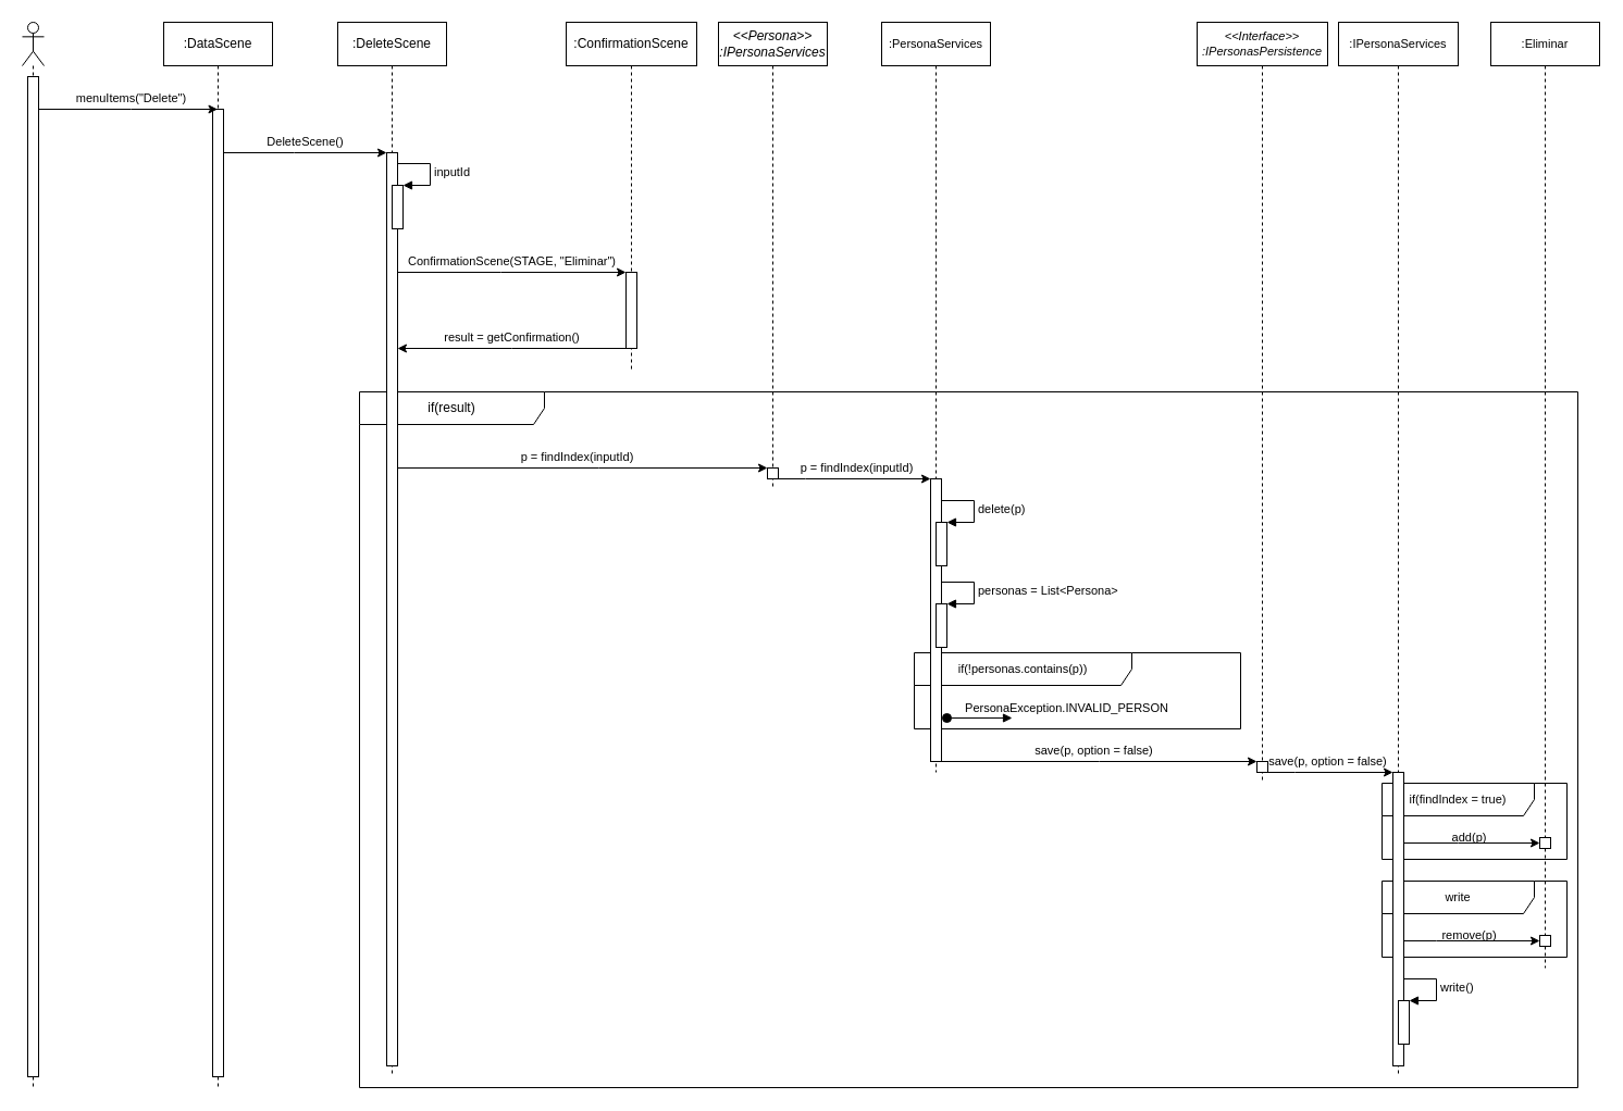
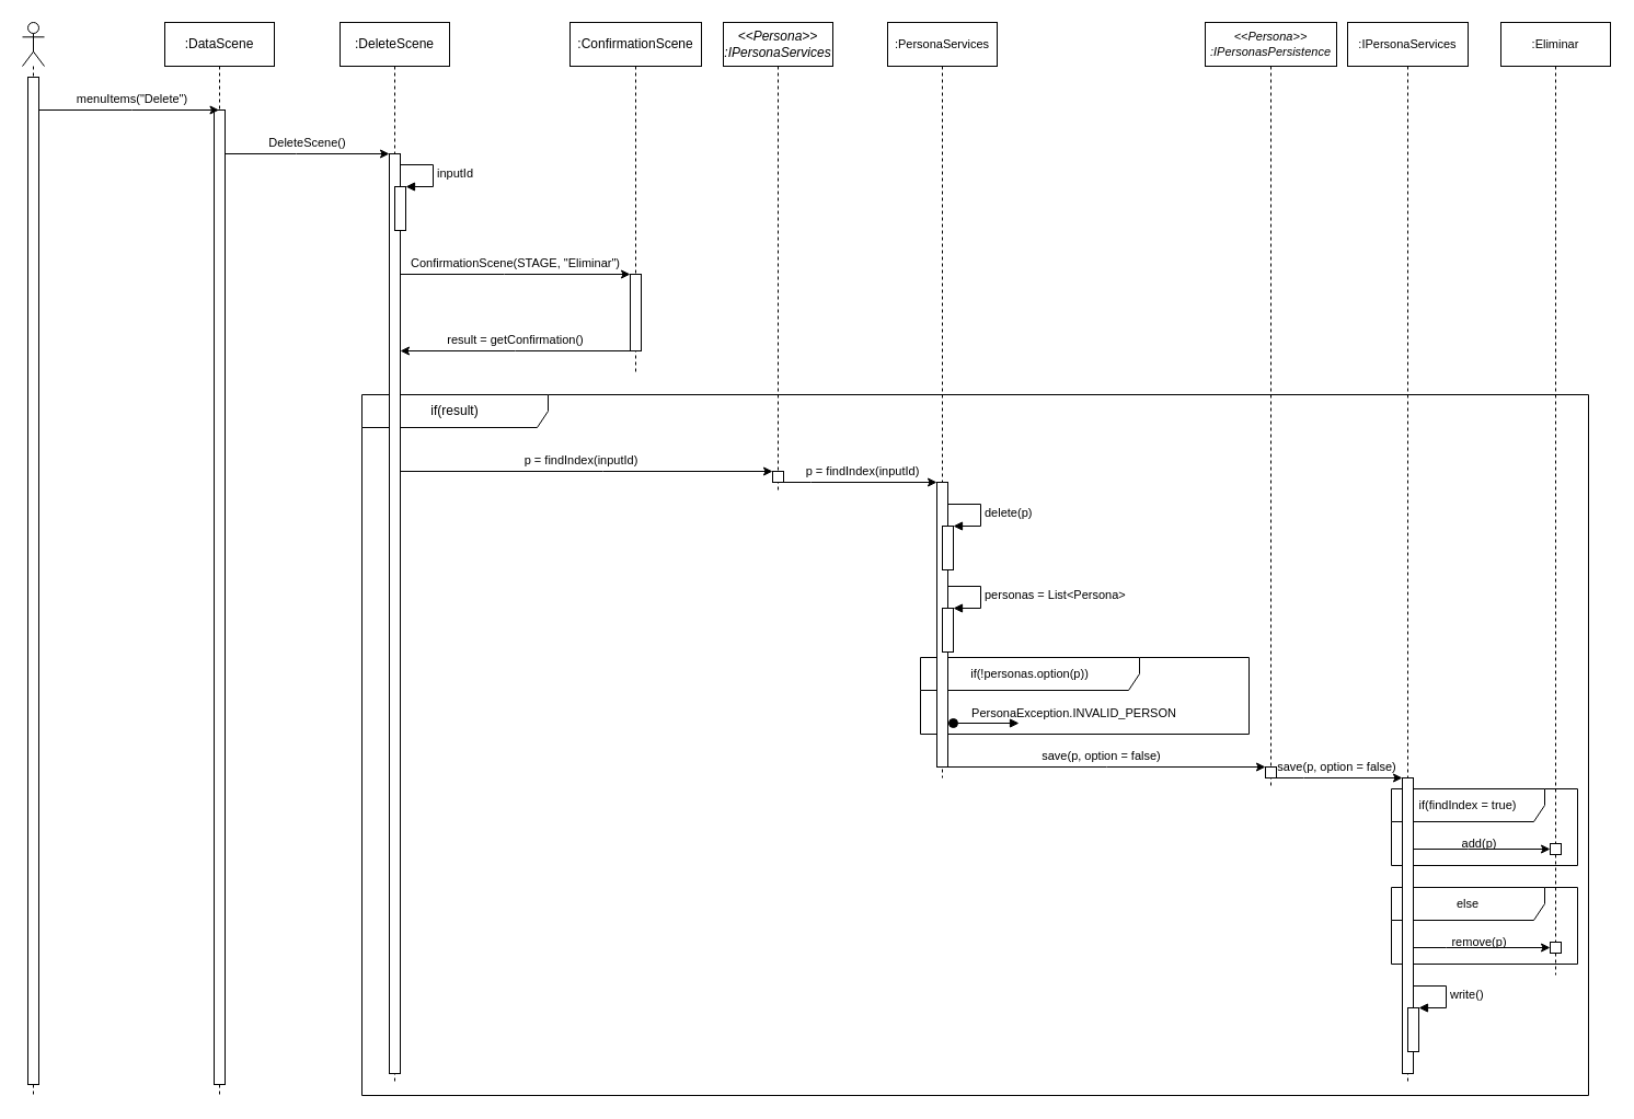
  <mxCell id="0" />
  <mxCell id="1" parent="0" />
  <mxCell id="2" value="if(result)" style="shape=umlFrame;whiteSpace=wrap;html=1;width=170;height=30;" parent="1" vertex="1"><mxGeometry x="330" y="360" width="1120" height="640" as="geometry" /></mxCell>
- <mxCell id="3" value="write" style="shape=umlFrame;whiteSpace=wrap;html=1;fontSize=11;width=140;height=30;" vertex="1" parent="1"><mxGeometry x="1270" y="810" width="170" height="70" as="geometry" /></mxCell>
+ <mxCell id="3" value="else" style="shape=umlFrame;whiteSpace=wrap;html=1;fontSize=11;width=140;height=30;" vertex="1" parent="1"><mxGeometry x="1270" y="810" width="170" height="70" as="geometry" /></mxCell>
  <mxCell id="4" value="if(findIndex = true)" style="shape=umlFrame;whiteSpace=wrap;html=1;fontSize=11;width=140;height=30;" vertex="1" parent="1"><mxGeometry x="1270" y="720" width="170" height="70" as="geometry" /></mxCell>
- <mxCell id="5" value="if(!personas.contains(p))" style="shape=umlFrame;whiteSpace=wrap;html=1;fontSize=11;width=200;height=30;" parent="1" vertex="1"><mxGeometry x="840" y="600" width="300" height="70" as="geometry" /></mxCell>
+ <mxCell id="5" value="if(!personas.option(p))" style="shape=umlFrame;whiteSpace=wrap;html=1;fontSize=11;width=200;height=30;" parent="1" vertex="1"><mxGeometry x="840" y="600" width="300" height="70" as="geometry" /></mxCell>
  <mxCell id="6" value="" style="shape=umlLifeline;participant=umlActor;perimeter=lifelinePerimeter;whiteSpace=wrap;html=1;container=1;collapsible=0;recursiveResize=0;verticalAlign=top;spacingTop=36;outlineConnect=0;" parent="1" vertex="1"><mxGeometry x="20" y="20" width="20" height="980" as="geometry" /></mxCell>
  <mxCell id="7" value="" style="html=1;points=[];perimeter=orthogonalPerimeter;" parent="6" vertex="1"><mxGeometry x="5" y="50" width="10" height="920" as="geometry" /></mxCell>
  <mxCell id="8" value=":DataScene" style="shape=umlLifeline;perimeter=lifelinePerimeter;whiteSpace=wrap;html=1;container=1;collapsible=0;recursiveResize=0;outlineConnect=0;" parent="1" vertex="1"><mxGeometry x="150" y="20" width="100" height="980" as="geometry" /></mxCell>
  <mxCell id="9" value="" style="html=1;points=[];perimeter=orthogonalPerimeter;" parent="8" vertex="1"><mxGeometry x="45" y="80" width="10" height="890" as="geometry" /></mxCell>
  <mxCell id="10" value="menuItems(&quot;Delete&quot;)" style="edgeStyle=orthogonalEdgeStyle;rounded=0;orthogonalLoop=1;jettySize=auto;html=1;" parent="1" source="7" target="8" edge="1"><mxGeometry x="0.033" y="10" relative="1" as="geometry"><Array as="points"><mxPoint x="120" y="100" /><mxPoint x="120" y="100" /></Array><mxPoint as="offset" /></mxGeometry></mxCell>
  <mxCell id="11" value=":DeleteScene" style="shape=umlLifeline;perimeter=lifelinePerimeter;whiteSpace=wrap;html=1;container=1;collapsible=0;recursiveResize=0;outlineConnect=0;" parent="1" vertex="1"><mxGeometry x="310" y="20" width="100" height="970" as="geometry" /></mxCell>
  <mxCell id="12" value="" style="html=1;points=[];perimeter=orthogonalPerimeter;" parent="11" vertex="1"><mxGeometry x="45" y="120" width="10" height="840" as="geometry" /></mxCell>
  <mxCell id="13" value="" style="html=1;points=[];perimeter=orthogonalPerimeter;" parent="11" vertex="1"><mxGeometry x="50" y="150" width="10" height="40" as="geometry" /></mxCell>
  <mxCell id="14" value="inputId" style="edgeStyle=orthogonalEdgeStyle;html=1;align=left;spacingLeft=2;endArrow=block;rounded=0;entryX=1;entryY=0;" parent="11" target="13" edge="1"><mxGeometry relative="1" as="geometry"><mxPoint x="55" y="130" as="sourcePoint" /><Array as="points"><mxPoint x="85" y="130" /></Array></mxGeometry></mxCell>
  <mxCell id="15" value="DeleteScene()" style="edgeStyle=orthogonalEdgeStyle;rounded=0;orthogonalLoop=1;jettySize=auto;html=1;" parent="1" source="9" target="12" edge="1"><mxGeometry y="10" relative="1" as="geometry"><Array as="points"><mxPoint x="270" y="140" /><mxPoint x="270" y="140" /></Array><mxPoint as="offset" /></mxGeometry></mxCell>
  <mxCell id="16" value=":ConfirmationScene" style="shape=umlLifeline;perimeter=lifelinePerimeter;whiteSpace=wrap;html=1;container=1;collapsible=0;recursiveResize=0;outlineConnect=0;" parent="1" vertex="1"><mxGeometry x="520" y="20" width="120" height="320" as="geometry" /></mxCell>
  <mxCell id="17" value="" style="html=1;points=[];perimeter=orthogonalPerimeter;" parent="16" vertex="1"><mxGeometry x="55" y="230" width="10" height="70" as="geometry" /></mxCell>
  <mxCell id="18" value="ConfirmationScene(STAGE, &quot;Eliminar&quot;)" style="edgeStyle=orthogonalEdgeStyle;rounded=0;orthogonalLoop=1;jettySize=auto;html=1;" parent="1" source="12" target="17" edge="1"><mxGeometry y="10" relative="1" as="geometry"><Array as="points"><mxPoint x="460" y="250" /><mxPoint x="460" y="250" /></Array><mxPoint as="offset" /></mxGeometry></mxCell>
  <mxCell id="19" value="result = getConfirmation()" style="edgeStyle=orthogonalEdgeStyle;rounded=0;orthogonalLoop=1;jettySize=auto;html=1;" parent="1" source="17" target="12" edge="1"><mxGeometry y="-10" relative="1" as="geometry"><Array as="points"><mxPoint x="470" y="320" /><mxPoint x="470" y="320" /></Array><mxPoint as="offset" /></mxGeometry></mxCell>
  <mxCell id="20" value="&amp;lt;&amp;lt;Persona&amp;gt;&amp;gt;&lt;br&gt;:IPersonaServices" style="shape=umlLifeline;perimeter=lifelinePerimeter;whiteSpace=wrap;html=1;container=1;collapsible=0;recursiveResize=0;outlineConnect=0;fontStyle=2" parent="1" vertex="1"><mxGeometry x="660" y="20" width="100" height="430" as="geometry" /></mxCell>
  <mxCell id="21" value="" style="html=1;points=[];perimeter=orthogonalPerimeter;" parent="20" vertex="1"><mxGeometry x="45" y="410" width="10" height="10" as="geometry" /></mxCell>
  <mxCell id="22" value="p = findIndex(inputId)" style="edgeStyle=orthogonalEdgeStyle;rounded=0;orthogonalLoop=1;jettySize=auto;html=1;" parent="1" source="12" target="21" edge="1"><mxGeometry x="-0.029" y="10" relative="1" as="geometry"><Array as="points"><mxPoint x="550" y="430" /><mxPoint x="550" y="430" /></Array><mxPoint as="offset" /></mxGeometry></mxCell>
  <mxCell id="23" value=":PersonaServices" style="shape=umlLifeline;perimeter=lifelinePerimeter;whiteSpace=wrap;html=1;container=1;collapsible=0;recursiveResize=0;outlineConnect=0;fontSize=11;" parent="1" vertex="1"><mxGeometry x="810" y="20" width="100" height="690" as="geometry" /></mxCell>
  <mxCell id="24" value="" style="html=1;points=[];perimeter=orthogonalPerimeter;fontSize=11;" parent="23" vertex="1"><mxGeometry x="45" y="420" width="10" height="260" as="geometry" /></mxCell>
  <mxCell id="25" value="" style="html=1;points=[];perimeter=orthogonalPerimeter;fontSize=11;" parent="23" vertex="1"><mxGeometry x="50" y="460" width="10" height="40" as="geometry" /></mxCell>
  <mxCell id="26" value="delete(p)" style="edgeStyle=orthogonalEdgeStyle;html=1;align=left;spacingLeft=2;endArrow=block;rounded=0;entryX=1;entryY=0;labelBackgroundColor=none;fontSize=11;endSize=6;" parent="23" target="25" edge="1"><mxGeometry relative="1" as="geometry"><mxPoint x="55" y="440" as="sourcePoint" /><Array as="points"><mxPoint x="85" y="440" /></Array></mxGeometry></mxCell>
  <mxCell id="27" value="" style="html=1;points=[];perimeter=orthogonalPerimeter;fontSize=11;" parent="23" vertex="1"><mxGeometry x="50" y="535" width="10" height="40" as="geometry" /></mxCell>
  <mxCell id="28" value="personas = List&amp;lt;Persona&amp;gt;" style="edgeStyle=orthogonalEdgeStyle;html=1;align=left;spacingLeft=2;endArrow=block;rounded=0;entryX=1;entryY=0;labelBackgroundColor=none;fontSize=11;endSize=6;" parent="23" target="27" edge="1"><mxGeometry relative="1" as="geometry"><mxPoint x="55" y="515" as="sourcePoint" /><Array as="points"><mxPoint x="85" y="515" /></Array></mxGeometry></mxCell>
  <mxCell id="29" value="PersonaException.INVALID_PERSON" style="html=1;verticalAlign=bottom;startArrow=oval;startFill=1;endArrow=block;startSize=8;labelBackgroundColor=none;fontSize=11;" parent="23" edge="1"><mxGeometry x="1" y="50" width="60" relative="1" as="geometry"><mxPoint x="60" y="640" as="sourcePoint" /><mxPoint x="120" y="640" as="targetPoint" /><mxPoint x="50" y="50" as="offset" /></mxGeometry></mxCell>
  <mxCell id="30" value="&lt;span style=&quot;background-color: rgb(255 , 255 , 255)&quot;&gt;p = findIndex(inputId)&lt;/span&gt;" style="edgeStyle=orthogonalEdgeStyle;rounded=0;orthogonalLoop=1;jettySize=auto;html=1;labelBackgroundColor=none;fontSize=11;endSize=6;" parent="1" source="21" target="24" edge="1"><mxGeometry x="0.024" y="10" relative="1" as="geometry"><Array as="points"><mxPoint x="740" y="440" /><mxPoint x="740" y="440" /></Array><mxPoint as="offset" /></mxGeometry></mxCell>
- <mxCell id="31" value="&amp;lt;&amp;lt;Interface&amp;gt;&amp;gt;&lt;br&gt;:IPersonasPersistence" style="shape=umlLifeline;perimeter=lifelinePerimeter;whiteSpace=wrap;html=1;container=1;collapsible=0;recursiveResize=0;outlineConnect=0;fontSize=11;fontStyle=2" parent="1" vertex="1"><mxGeometry x="1100" y="20" width="120" height="700" as="geometry" /></mxCell>
+ <mxCell id="31" value="&amp;lt;&amp;lt;Persona&amp;gt;&amp;gt;&lt;br&gt;:IPersonasPersistence" style="shape=umlLifeline;perimeter=lifelinePerimeter;whiteSpace=wrap;html=1;container=1;collapsible=0;recursiveResize=0;outlineConnect=0;fontSize=11;fontStyle=2" parent="1" vertex="1"><mxGeometry x="1100" y="20" width="120" height="700" as="geometry" /></mxCell>
  <mxCell id="32" value="" style="html=1;points=[];perimeter=orthogonalPerimeter;fontSize=11;" parent="31" vertex="1"><mxGeometry x="55" y="680" width="10" height="10" as="geometry" /></mxCell>
  <mxCell id="33" value="save(p, option = false)" style="edgeStyle=orthogonalEdgeStyle;rounded=0;orthogonalLoop=1;jettySize=auto;html=1;labelBackgroundColor=none;fontSize=11;endSize=6;" parent="1" source="24" target="32" edge="1"><mxGeometry x="-0.033" y="10" relative="1" as="geometry"><Array as="points"><mxPoint x="1010" y="700" /><mxPoint x="1010" y="700" /></Array><mxPoint as="offset" /></mxGeometry></mxCell>
  <mxCell id="34" value=":IPersonaServices" style="shape=umlLifeline;perimeter=lifelinePerimeter;whiteSpace=wrap;html=1;container=1;collapsible=0;recursiveResize=0;outlineConnect=0;fontSize=11;" parent="1" vertex="1"><mxGeometry x="1230" y="20" width="110" height="970" as="geometry" /></mxCell>
  <mxCell id="35" value="" style="html=1;points=[];perimeter=orthogonalPerimeter;fontSize=11;" parent="34" vertex="1"><mxGeometry x="50" y="690" width="10" height="270" as="geometry" /></mxCell>
  <mxCell id="36" value="" style="html=1;points=[];perimeter=orthogonalPerimeter;fontSize=11;" vertex="1" parent="34"><mxGeometry x="55" y="900" width="10" height="40" as="geometry" /></mxCell>
  <mxCell id="37" value="write()" style="edgeStyle=orthogonalEdgeStyle;html=1;align=left;spacingLeft=2;endArrow=block;rounded=0;entryX=1;entryY=0;labelBackgroundColor=none;fontSize=11;endSize=6;" edge="1" target="36" parent="34"><mxGeometry relative="1" as="geometry"><mxPoint x="60" y="880" as="sourcePoint" /><Array as="points"><mxPoint x="90" y="880" /></Array></mxGeometry></mxCell>
  <mxCell id="38" value="save(p, option = false)" style="edgeStyle=orthogonalEdgeStyle;rounded=0;orthogonalLoop=1;jettySize=auto;html=1;labelBackgroundColor=none;fontSize=11;endSize=6;" parent="1" source="32" target="35" edge="1"><mxGeometry x="-0.043" y="10" relative="1" as="geometry"><Array as="points"><mxPoint x="1190" y="710" /><mxPoint x="1190" y="710" /></Array><mxPoint as="offset" /></mxGeometry></mxCell>
  <mxCell id="39" value=":Eliminar" style="shape=umlLifeline;perimeter=lifelinePerimeter;whiteSpace=wrap;html=1;container=1;collapsible=0;recursiveResize=0;outlineConnect=0;fontSize=11;" parent="1" vertex="1"><mxGeometry x="1370" y="20" width="100" height="870" as="geometry" /></mxCell>
  <mxCell id="40" value="" style="html=1;points=[];perimeter=orthogonalPerimeter;fontSize=11;" parent="39" vertex="1"><mxGeometry x="45" y="750" width="10" height="10" as="geometry" /></mxCell>
  <mxCell id="41" value="" style="html=1;points=[];perimeter=orthogonalPerimeter;fontSize=11;" vertex="1" parent="39"><mxGeometry x="45" y="840" width="10" height="10" as="geometry" /></mxCell>
  <mxCell id="42" value="add(p)" style="edgeStyle=orthogonalEdgeStyle;rounded=0;orthogonalLoop=1;jettySize=auto;html=1;labelBackgroundColor=none;fontSize=11;endSize=6;" edge="1" parent="1" source="35" target="40"><mxGeometry x="-0.04" y="5" relative="1" as="geometry"><Array as="points"><mxPoint x="1340" y="775" /><mxPoint x="1340" y="775" /></Array><mxPoint as="offset" /></mxGeometry></mxCell>
  <mxCell id="43" value="remove(p)" style="edgeStyle=orthogonalEdgeStyle;rounded=0;orthogonalLoop=1;jettySize=auto;html=1;labelBackgroundColor=none;fontSize=11;endSize=6;" edge="1" parent="1" source="35" target="41"><mxGeometry x="-0.04" y="5" relative="1" as="geometry"><Array as="points"><mxPoint x="1320" y="865" /><mxPoint x="1320" y="865" /></Array><mxPoint as="offset" /></mxGeometry></mxCell>
